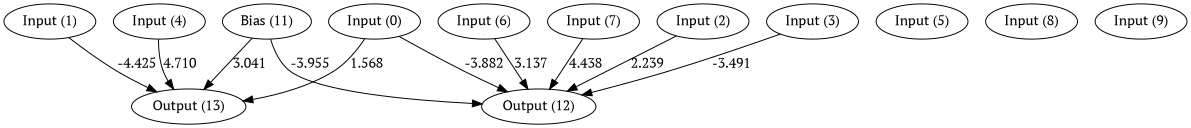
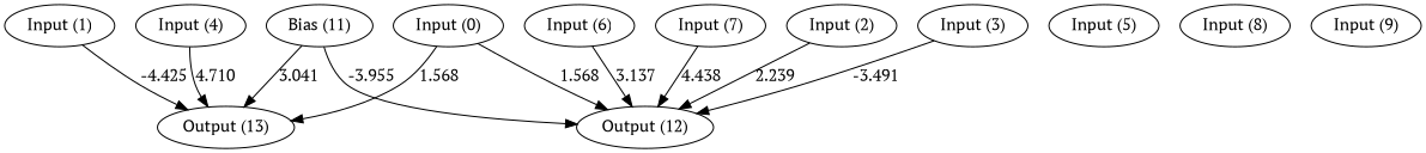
  digraph {
    fontname="PT Serif"
    node [fontname="PT Serif"]
    edge [fontname="PT Serif"]
    n1 [label="Bias (11)"]
    n2 [label="Input (0)"]
    n3 [label="Input (1)"]
    n4 [label="Input (2)"]
    n5 [label="Input (3)"]
    n6 [label="Input (4)"]
    n7 [label="Input (5)"]
    n8 [label="Input (6)"]
    n9 [label="Input (7)"]
    n10 [label="Input (8)"]
    n11 [label="Input (9)"]
    n12 [label="Output (12)"]
    n13 [label="Output (13)"]
    subgraph sub_1 {
      rank=same
      n1
      n2
      n3
      n4
      n5
      n6
      n7
      n8
      n9
      n10
      n11
    }
    subgraph sub_2 {
      rank=same
      n12
      n13
    }
    n1 -> n12 [label=-3.955]
    n1 -> n13 [label=3.041]
-   n2 -> n12 [label=-3.882]
+   n2 -> n12 [label=1.568]
    n2 -> n13 [label=1.568]
    n3 -> n13 [label=-4.425]
    n4 -> n12 [label=2.239]
    n5 -> n12 [label=-3.491]
    n6 -> n13 [label=4.710]
    n8 -> n12 [label=3.137]
    n9 -> n12 [label=4.438]
  }
